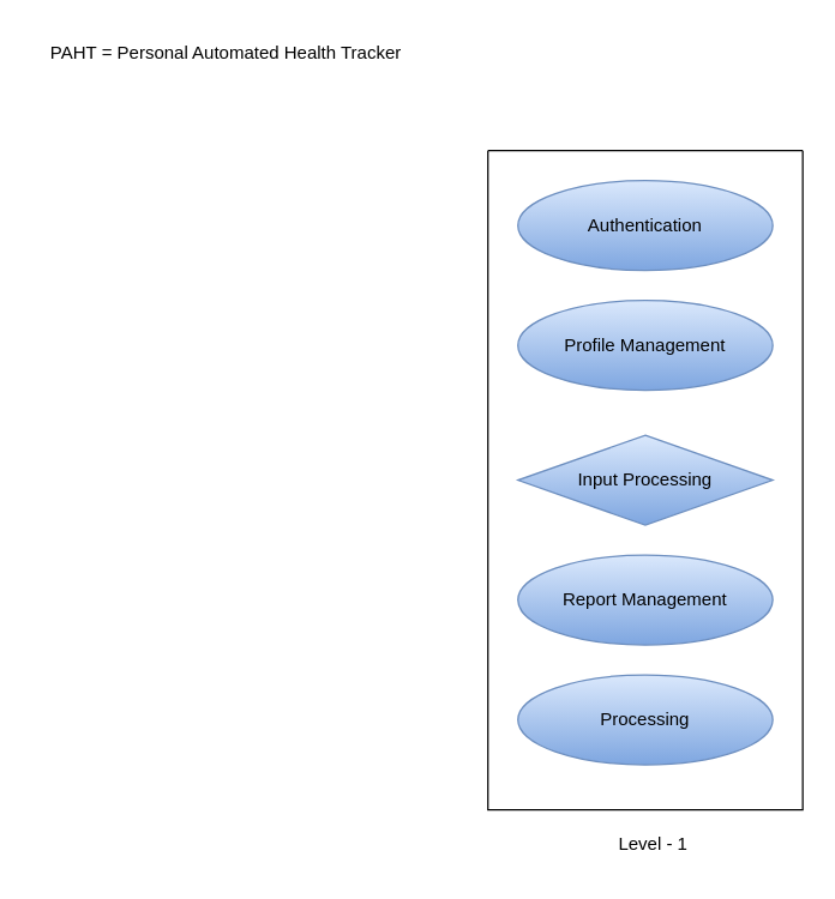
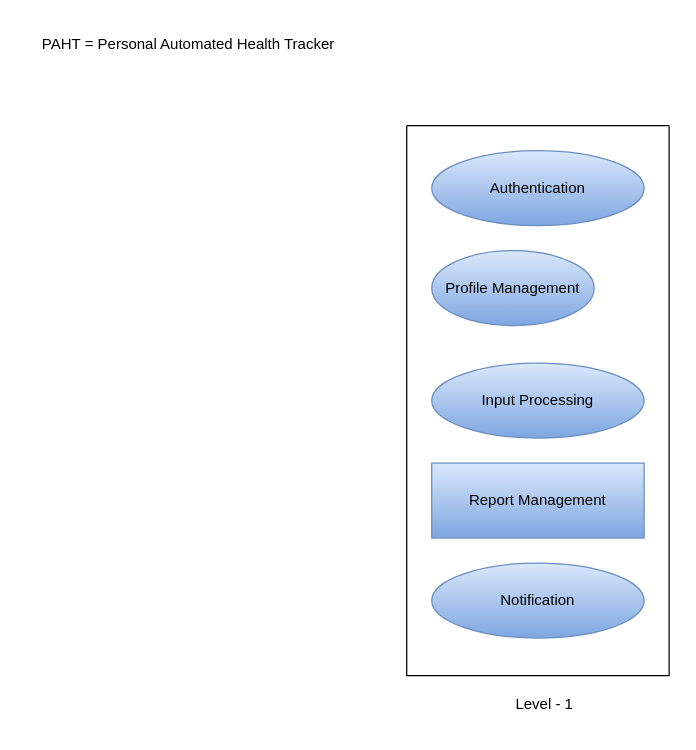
  <mxCell id="0" />
  <mxCell id="1" parent="0" />
  <mxCell id="2" value="" style="swimlane;startSize=0;" vertex="1" parent="1"><mxGeometry x="325" y="100" width="210" height="440" as="geometry" /></mxCell>
  <mxCell id="3" value="Authentication" style="ellipse;whiteSpace=wrap;html=1;fillColor=#dae8fc;strokeColor=#6c8ebf;gradientColor=#7ea6e0;" vertex="1" parent="2"><mxGeometry x="20" y="20" width="170" height="60" as="geometry" /></mxCell>
- <mxCell id="4" value="Profile Management" style="ellipse;whiteSpace=wrap;html=1;fillColor=#dae8fc;strokeColor=#6c8ebf;gradientColor=#7ea6e0;" vertex="1" parent="2"><mxGeometry x="20" y="100" width="170" height="60" as="geometry" /></mxCell>
- <mxCell id="5" value="Input Processing" style="rhombus;whiteSpace=wrap;html=1;fillColor=#dae8fc;gradientColor=#7ea6e0;strokeColor=#6c8ebf;" vertex="1" parent="2"><mxGeometry x="20" y="190" width="170" height="60" as="geometry" /></mxCell>
- <mxCell id="6" value="Report Management" style="ellipse;whiteSpace=wrap;html=1;fillColor=#dae8fc;gradientColor=#7ea6e0;strokeColor=#6c8ebf;" vertex="1" parent="2"><mxGeometry x="20" y="270" width="170" height="60" as="geometry" /></mxCell>
- <mxCell id="7" value="Processing" style="ellipse;whiteSpace=wrap;html=1;fillColor=#dae8fc;gradientColor=#7ea6e0;strokeColor=#6c8ebf;" vertex="1" parent="2"><mxGeometry x="20" y="350" width="170" height="60" as="geometry" /></mxCell>
+ <mxCell id="4" value="Profile Management" style="ellipse;whiteSpace=wrap;html=1;fillColor=#dae8fc;strokeColor=#6c8ebf;gradientColor=#7ea6e0;" vertex="1" parent="2"><mxGeometry x="20" y="100" width="130" height="60" as="geometry" /></mxCell>
+ <mxCell id="5" value="Input Processing" style="ellipse;whiteSpace=wrap;html=1;fillColor=#dae8fc;gradientColor=#7ea6e0;strokeColor=#6c8ebf;" vertex="1" parent="2"><mxGeometry x="20" y="190" width="170" height="60" as="geometry" /></mxCell>
+ <mxCell id="6" value="Report Management" style="whiteSpace=wrap;html=1;fillColor=#dae8fc;gradientColor=#7ea6e0;strokeColor=#6c8ebf;rounded=0;" vertex="1" parent="2"><mxGeometry x="20" y="270" width="170" height="60" as="geometry" /></mxCell>
+ <mxCell id="7" value="Notification" style="ellipse;whiteSpace=wrap;html=1;fillColor=#dae8fc;gradientColor=#7ea6e0;strokeColor=#6c8ebf;" vertex="1" parent="2"><mxGeometry x="20" y="350" width="170" height="60" as="geometry" /></mxCell>
  <mxCell id="8" value="PAHT = Personal Automated Health Tracker" style="text;html=1;align=center;verticalAlign=middle;resizable=0;points=[];autosize=1;strokeColor=none;fillColor=none;" vertex="1" parent="1"><mxGeometry x="20" y="20" width="260" height="30" as="geometry" /></mxCell>
  <mxCell id="9" value="Level - 1" style="text;html=1;align=center;verticalAlign=middle;resizable=0;points=[];autosize=1;strokeColor=none;fillColor=none;" vertex="1" parent="1"><mxGeometry x="400" y="548" width="70" height="30" as="geometry" /></mxCell>
